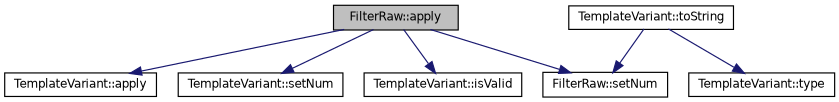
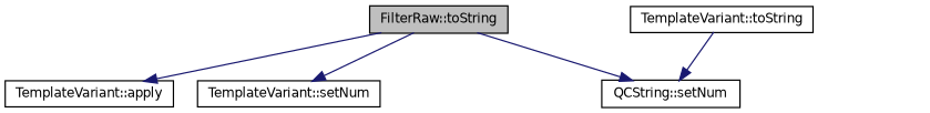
  digraph {
    rankdir=TB
    node [color=black fillcolor=white fontname=Helvetica fontsize=10 shape=record style=filled]
    edge [color=midnightblue fontname=Helvetica fontsize=10 labelfontname=Helvetica labelfontsize=10 style=solid]
-   n1 [fillcolor=grey75 fontcolor=black height=0.2 label="FilterRaw::apply" width=0.4]
+   n1 [fillcolor=grey75 fontcolor=black height=0.2 label="FilterRaw::toString" width=0.4]
    n2 [height=0.2 label="TemplateVariant::apply" width=0.4]
    n3 [height=0.2 label="TemplateVariant::setNum" width=0.4]
-   n4 [height=0.2 label="TemplateVariant::isValid" width=0.4]
-   n5 [height=0.2 label="FilterRaw::setNum" width=0.4]
+   n5 [height=0.2 label="QCString::setNum" width=0.4]
    n6 [height=0.2 label="TemplateVariant::toString" width=0.4]
-   n7 [height=0.2 label="TemplateVariant::type" width=0.4]
    n1 -> n2
    n1 -> n3
-   n1 -> n4
    n1 -> n5
    n6 -> n5
-   n6 -> n7
  }
